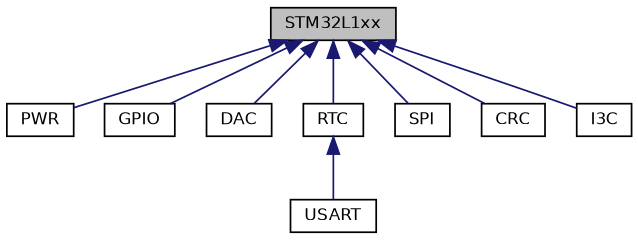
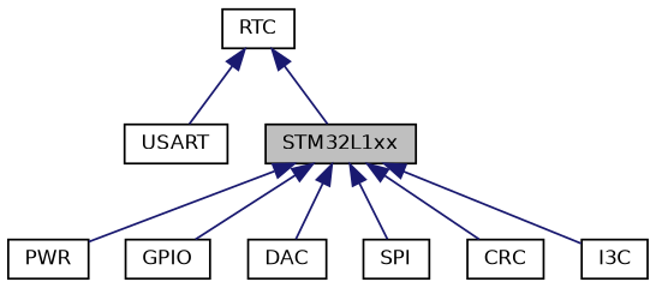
  digraph {
    rankdir=TB
    node [color=black fillcolor=white fontname=Helvetica fontsize=10 shape=record style=filled]
    edge [color=midnightblue dir=back fontname=Helvetica fontsize=10 labelfontname=Helvetica labelfontsize=10 shape=plaintext style=solid]
    n1 [height=0.2 label=PWR width=0.4]
    n2 [height=0.2 label=GPIO width=0.4]
    n3 [height=0.2 label=DAC width=0.4]
    n4 [height=0.2 label=USART width=0.4]
    n5 [height=0.2 label=RTC width=0.4]
    n6 [height=0.2 label=SPI width=0.4]
    n7 [height=0.2 label=CRC width=0.4]
    n8 [fillcolor=grey75 fontcolor=black height=0.2 label=STM32L1xx width=0.4]
    n9 [height=0.2 label=I3C width=0.4]
    n5 -> n4
    n8 -> n1
    n8 -> n2
    n8 -> n3
-   n8 -> n5
+   n5 -> n8
    n8 -> n6
    n8 -> n7
    n8 -> n9
  }
